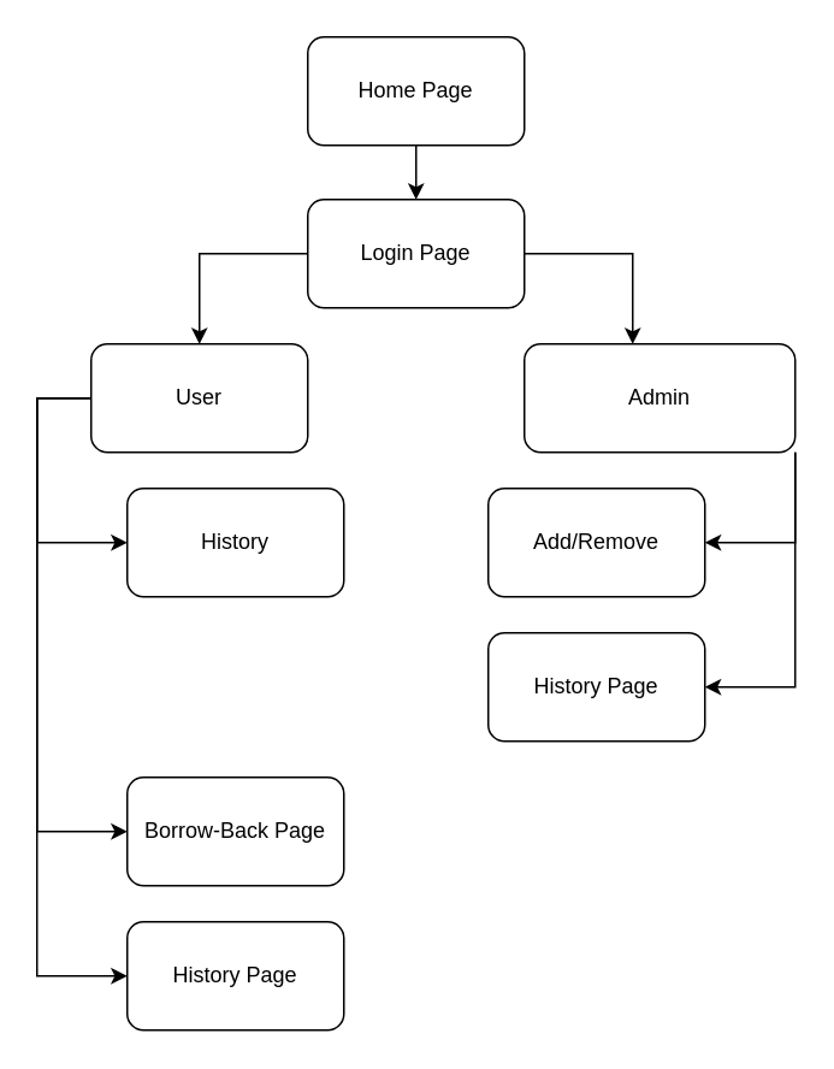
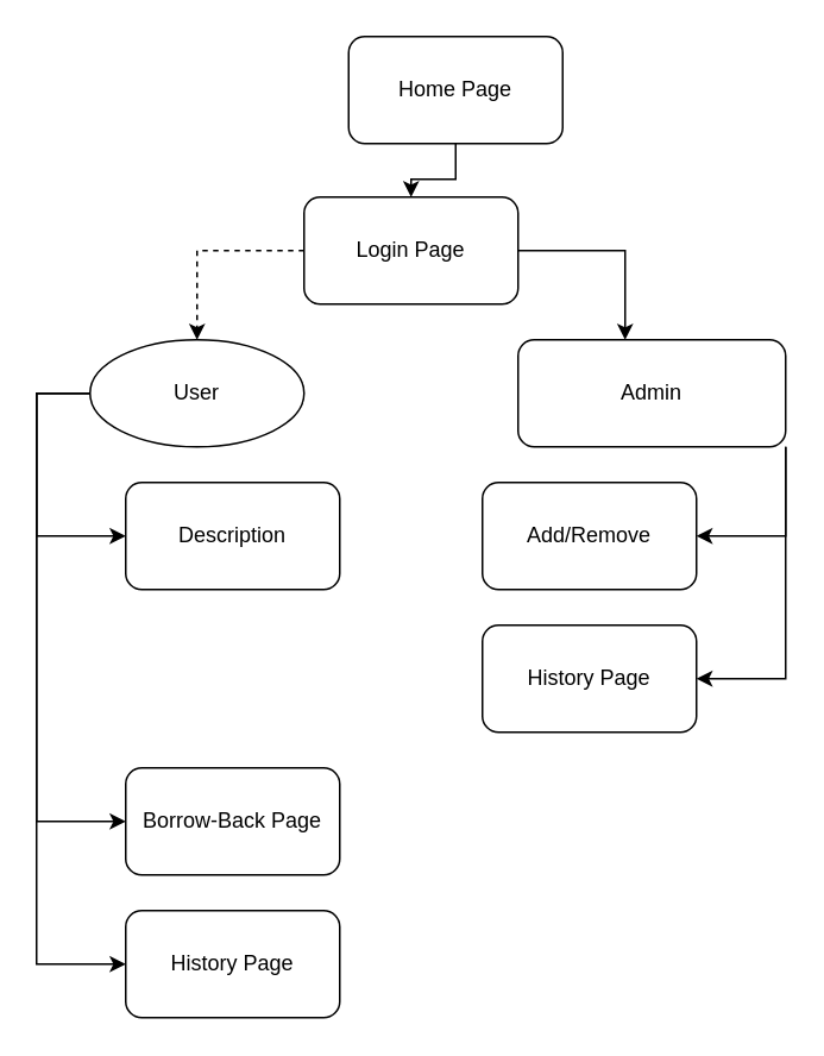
  <mxCell id="0" />
  <mxCell id="1" parent="0" />
  <mxCell id="2" value="" style="edgeStyle=orthogonalEdgeStyle;rounded=0;orthogonalLoop=1;jettySize=auto;html=1;" edge="1" parent="1" source="3" target="6"><mxGeometry relative="1" as="geometry" /></mxCell>
- <mxCell id="3" value="Home Page" style="rounded=1;whiteSpace=wrap;html=1;" parent="1" vertex="1"><mxGeometry x="170" y="20" width="120" height="60" as="geometry" /></mxCell>
+ <mxCell id="3" value="Home Page" style="rounded=1;whiteSpace=wrap;html=1;" parent="1" vertex="1"><mxGeometry x="195" y="20" width="120" height="60" as="geometry" /></mxCell>
  <mxCell id="4" style="edgeStyle=orthogonalEdgeStyle;rounded=0;orthogonalLoop=1;jettySize=auto;html=1;" edge="1" parent="1" source="6" target="11"><mxGeometry relative="1" as="geometry"><Array as="points"><mxPoint x="350" y="140" /></Array></mxGeometry></mxCell>
- <mxCell id="5" style="edgeStyle=orthogonalEdgeStyle;rounded=0;orthogonalLoop=1;jettySize=auto;html=1;" edge="1" parent="1" source="6" target="15"><mxGeometry relative="1" as="geometry"><Array as="points"><mxPoint x="110" y="140" /></Array></mxGeometry></mxCell>
+ <mxCell id="5" style="edgeStyle=orthogonalEdgeStyle;rounded=0;orthogonalLoop=1;jettySize=auto;html=1;dashed=1;" edge="1" parent="1" source="6" target="15"><mxGeometry relative="1" as="geometry"><Array as="points"><mxPoint x="110" y="140" /></Array></mxGeometry></mxCell>
  <mxCell id="6" value="Login Page" style="rounded=1;whiteSpace=wrap;html=1;" parent="1" vertex="1"><mxGeometry x="170" y="110" width="120" height="60" as="geometry" /></mxCell>
  <mxCell id="7" value="Borrow-Back Page" style="rounded=1;whiteSpace=wrap;html=1;" parent="1" vertex="1"><mxGeometry x="70" y="430" width="120" height="60" as="geometry" /></mxCell>
  <mxCell id="8" value="History Page" style="rounded=1;whiteSpace=wrap;html=1;" parent="1" vertex="1"><mxGeometry x="70" y="510" width="120" height="60" as="geometry" /></mxCell>
  <mxCell id="9" style="edgeStyle=orthogonalEdgeStyle;rounded=0;orthogonalLoop=1;jettySize=auto;html=1;entryX=1;entryY=0.5;entryDx=0;entryDy=0;" edge="1" parent="1" source="11" target="17"><mxGeometry relative="1" as="geometry"><Array as="points"><mxPoint x="440" y="220" /><mxPoint x="440" y="300" /></Array></mxGeometry></mxCell>
  <mxCell id="10" style="edgeStyle=orthogonalEdgeStyle;rounded=0;orthogonalLoop=1;jettySize=auto;html=1;entryX=1;entryY=0.5;entryDx=0;entryDy=0;" edge="1" parent="1" source="11" target="18"><mxGeometry relative="1" as="geometry"><Array as="points"><mxPoint x="440" y="220" /><mxPoint x="440" y="380" /></Array></mxGeometry></mxCell>
  <mxCell id="11" value="Admin" style="rounded=1;whiteSpace=wrap;html=1;" parent="1" vertex="1"><mxGeometry x="290" y="190" width="150" height="60" as="geometry" /></mxCell>
  <mxCell id="12" style="edgeStyle=orthogonalEdgeStyle;rounded=0;orthogonalLoop=1;jettySize=auto;html=1;entryX=0;entryY=0.5;entryDx=0;entryDy=0;" edge="1" parent="1" source="15" target="16"><mxGeometry relative="1" as="geometry"><Array as="points"><mxPoint x="20" y="220" /><mxPoint x="20" y="300" /></Array></mxGeometry></mxCell>
  <mxCell id="13" style="edgeStyle=orthogonalEdgeStyle;rounded=0;orthogonalLoop=1;jettySize=auto;html=1;entryX=0;entryY=0.5;entryDx=0;entryDy=0;" edge="1" parent="1" source="15" target="7"><mxGeometry relative="1" as="geometry"><Array as="points"><mxPoint x="20" y="220" /><mxPoint x="20" y="460" /></Array></mxGeometry></mxCell>
  <mxCell id="14" style="edgeStyle=orthogonalEdgeStyle;rounded=0;orthogonalLoop=1;jettySize=auto;html=1;entryX=0;entryY=0.5;entryDx=0;entryDy=0;" edge="1" parent="1" source="15" target="8"><mxGeometry relative="1" as="geometry"><Array as="points"><mxPoint x="20" y="220" /><mxPoint x="20" y="540" /></Array></mxGeometry></mxCell>
- <mxCell id="15" value="User" style="rounded=1;whiteSpace=wrap;html=1;" parent="1" vertex="1"><mxGeometry x="50" y="190" width="120" height="60" as="geometry" /></mxCell>
- <mxCell id="16" value="History" style="rounded=1;whiteSpace=wrap;html=1;" parent="1" vertex="1"><mxGeometry x="70" y="270" width="120" height="60" as="geometry" /></mxCell>
+ <mxCell id="15" value="User" style="ellipse;whiteSpace=wrap;html=1;" parent="1" vertex="1"><mxGeometry x="50" y="190" width="120" height="60" as="geometry" /></mxCell>
+ <mxCell id="16" value="Description" style="rounded=1;whiteSpace=wrap;html=1;" parent="1" vertex="1"><mxGeometry x="70" y="270" width="120" height="60" as="geometry" /></mxCell>
  <mxCell id="17" value="Add/Remove" style="rounded=1;whiteSpace=wrap;html=1;" parent="1" vertex="1"><mxGeometry x="270" y="270" width="120" height="60" as="geometry" /></mxCell>
  <mxCell id="18" value="History Page" style="rounded=1;whiteSpace=wrap;html=1;" vertex="1" parent="1"><mxGeometry x="270" y="350" width="120" height="60" as="geometry" /></mxCell>
